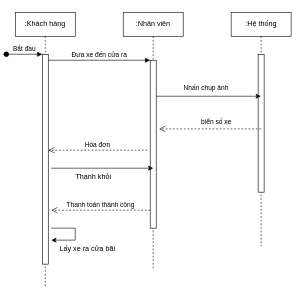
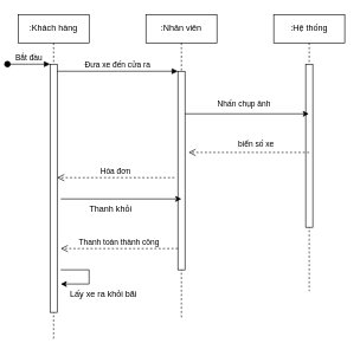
  <mxCell id="0" />
  <mxCell id="1" parent="0" />
  <mxCell id="2" value=":Khách hàng" style="shape=umlLifeline;perimeter=lifelinePerimeter;whiteSpace=wrap;html=1;container=0;dropTarget=0;collapsible=0;recursiveResize=0;outlineConnect=0;portConstraint=eastwest;newEdgeStyle={&quot;edgeStyle&quot;:&quot;elbowEdgeStyle&quot;,&quot;elbow&quot;:&quot;vertical&quot;,&quot;curved&quot;:0,&quot;rounded&quot;:0};" vertex="1" parent="1"><mxGeometry x="20" y="20" width="100" height="460" as="geometry" /></mxCell>
  <mxCell id="3" value="" style="html=1;points=[];perimeter=orthogonalPerimeter;outlineConnect=0;targetShapes=umlLifeline;portConstraint=eastwest;newEdgeStyle={&quot;edgeStyle&quot;:&quot;elbowEdgeStyle&quot;,&quot;elbow&quot;:&quot;vertical&quot;,&quot;curved&quot;:0,&quot;rounded&quot;:0};" vertex="1" parent="2"><mxGeometry x="45" y="70" width="10" height="350" as="geometry" /></mxCell>
  <mxCell id="4" value="Bắt đầu" style="html=1;verticalAlign=bottom;startArrow=oval;endArrow=block;startSize=8;edgeStyle=elbowEdgeStyle;elbow=vertical;curved=0;rounded=0;" edge="1" parent="2" target="3"><mxGeometry relative="1" as="geometry"><mxPoint x="-15" y="70" as="sourcePoint" /></mxGeometry></mxCell>
  <mxCell id="5" value="" style="endArrow=classic;startArrow=classic;html=1;rounded=0;" edge="1" parent="2" source="2" target="3"><mxGeometry width="50" height="50" relative="1" as="geometry"><mxPoint x="360" y="230" as="sourcePoint" /><mxPoint x="410" y="180" as="targetPoint" /></mxGeometry></mxCell>
  <mxCell id="6" value="" style="endArrow=classic;html=1;rounded=0;" edge="1" parent="2" source="2" target="3"><mxGeometry width="50" height="50" relative="1" as="geometry"><mxPoint x="360" y="400" as="sourcePoint" /><mxPoint x="410" y="350" as="targetPoint" /></mxGeometry></mxCell>
  <mxCell id="7" value=":Nhân viên" style="shape=umlLifeline;perimeter=lifelinePerimeter;whiteSpace=wrap;html=1;container=0;dropTarget=0;collapsible=0;recursiveResize=0;outlineConnect=0;portConstraint=eastwest;newEdgeStyle={&quot;edgeStyle&quot;:&quot;elbowEdgeStyle&quot;,&quot;elbow&quot;:&quot;vertical&quot;,&quot;curved&quot;:0,&quot;rounded&quot;:0};" vertex="1" parent="1"><mxGeometry x="200" y="20" width="100" height="430" as="geometry" /></mxCell>
  <mxCell id="8" style="edgeStyle=elbowEdgeStyle;rounded=0;orthogonalLoop=1;jettySize=auto;html=1;elbow=vertical;curved=0;" edge="1" parent="7" source="9" target="7"><mxGeometry relative="1" as="geometry" /></mxCell>
  <mxCell id="9" value="" style="html=1;points=[];perimeter=orthogonalPerimeter;outlineConnect=0;targetShapes=umlLifeline;portConstraint=eastwest;newEdgeStyle={&quot;edgeStyle&quot;:&quot;elbowEdgeStyle&quot;,&quot;elbow&quot;:&quot;vertical&quot;,&quot;curved&quot;:0,&quot;rounded&quot;:0};" vertex="1" parent="7"><mxGeometry x="45" y="80" width="10" height="280" as="geometry" /></mxCell>
  <mxCell id="10" value="Đưa xe đến cửa ra" style="html=1;verticalAlign=bottom;endArrow=block;edgeStyle=elbowEdgeStyle;elbow=horizontal;curved=0;rounded=0;" edge="1" parent="1" source="3" target="9"><mxGeometry relative="1" as="geometry"><mxPoint x="175" y="110" as="sourcePoint" /><Array as="points"><mxPoint x="160" y="100" /></Array></mxGeometry></mxCell>
  <mxCell id="11" value=":Hệ thống" style="shape=umlLifeline;perimeter=lifelinePerimeter;whiteSpace=wrap;html=1;container=0;dropTarget=0;collapsible=0;recursiveResize=0;outlineConnect=0;portConstraint=eastwest;newEdgeStyle={&quot;edgeStyle&quot;:&quot;elbowEdgeStyle&quot;,&quot;elbow&quot;:&quot;vertical&quot;,&quot;curved&quot;:0,&quot;rounded&quot;:0};" vertex="1" parent="1"><mxGeometry x="380" y="20" width="100" height="390" as="geometry" /></mxCell>
  <mxCell id="12" value="" style="html=1;points=[];perimeter=orthogonalPerimeter;outlineConnect=0;targetShapes=umlLifeline;portConstraint=eastwest;newEdgeStyle={&quot;edgeStyle&quot;:&quot;elbowEdgeStyle&quot;,&quot;elbow&quot;:&quot;vertical&quot;,&quot;curved&quot;:0,&quot;rounded&quot;:0};" vertex="1" parent="11"><mxGeometry x="45" y="70" width="10" height="230" as="geometry" /></mxCell>
  <mxCell id="13" style="edgeStyle=elbowEdgeStyle;rounded=0;orthogonalLoop=1;jettySize=auto;html=1;elbow=vertical;curved=0;" edge="1" parent="1" source="9" target="11"><mxGeometry relative="1" as="geometry"><Array as="points"><mxPoint x="370" y="160" /></Array></mxGeometry></mxCell>
  <mxCell id="14" value="Nhấn chụp ảnh" style="edgeLabel;html=1;align=center;verticalAlign=middle;resizable=0;points=[];" vertex="1" connectable="0" parent="13"><mxGeometry x="-0.062" y="2" relative="1" as="geometry"><mxPoint y="-13" as="offset" /></mxGeometry></mxCell>
  <mxCell id="15" value="biển số xe" style="html=1;verticalAlign=bottom;endArrow=open;dashed=1;endSize=8;edgeStyle=elbowEdgeStyle;elbow=vertical;curved=0;rounded=0;" edge="1" parent="1"><mxGeometry x="-0.118" y="-4" relative="1" as="geometry"><mxPoint x="260" y="214.5" as="targetPoint" /><Array as="points"><mxPoint x="355" y="214.5" /></Array><mxPoint x="430" y="214.5" as="sourcePoint" /><mxPoint as="offset" /></mxGeometry></mxCell>
  <mxCell id="16" value="Hóa đơn" style="html=1;verticalAlign=bottom;endArrow=open;dashed=1;endSize=8;edgeStyle=elbowEdgeStyle;elbow=vertical;curved=0;rounded=0;" edge="1" parent="1" target="3"><mxGeometry relative="1" as="geometry"><mxPoint x="80" y="250" as="targetPoint" /><Array as="points"><mxPoint x="175" y="250" /></Array><mxPoint x="240" y="250" as="sourcePoint" /></mxGeometry></mxCell>
  <mxCell id="17" value="" style="endArrow=classic;html=1;rounded=0;entryX=0.5;entryY=0.643;entryDx=0;entryDy=0;entryPerimeter=0;" edge="1" parent="1" target="9"><mxGeometry width="50" height="50" relative="1" as="geometry"><mxPoint x="80" y="280" as="sourcePoint" /><mxPoint x="235" y="280" as="targetPoint" /><Array as="points"><mxPoint x="160" y="280" /></Array></mxGeometry></mxCell>
  <mxCell id="18" value="Thanh khỏi" style="text;html=1;align=center;verticalAlign=middle;resizable=0;points=[];autosize=1;strokeColor=none;fillColor=none;" vertex="1" parent="1"><mxGeometry x="110" y="280" width="80" height="30" as="geometry" /></mxCell>
  <mxCell id="19" value="Thanh toán thành công" style="html=1;verticalAlign=bottom;endArrow=open;dashed=1;endSize=8;edgeStyle=elbowEdgeStyle;elbow=vertical;curved=0;rounded=0;" edge="1" parent="1"><mxGeometry relative="1" as="geometry"><mxPoint x="80" y="350" as="targetPoint" /><Array as="points"><mxPoint x="180" y="350" /></Array><mxPoint x="245" y="350" as="sourcePoint" /></mxGeometry></mxCell>
  <mxCell id="20" value="" style="endArrow=classic;html=1;rounded=0;" edge="1" parent="1"><mxGeometry width="50" height="50" relative="1" as="geometry"><mxPoint x="80" y="380" as="sourcePoint" /><mxPoint x="80" y="400" as="targetPoint" /><Array as="points"><mxPoint x="120" y="380" /><mxPoint x="120" y="400" /></Array></mxGeometry></mxCell>
- <mxCell id="21" value="Lấy xe ra cửa bãi" style="text;html=1;align=center;verticalAlign=middle;resizable=0;points=[];autosize=1;strokeColor=none;fillColor=none;" vertex="1" parent="1"><mxGeometry x="80" y="400" width="120" height="30" as="geometry" /></mxCell>
+ <mxCell id="21" value="Lấy xe ra khỏi bãi" style="text;html=1;align=center;verticalAlign=middle;resizable=0;points=[];autosize=1;strokeColor=none;fillColor=none;" vertex="1" parent="1"><mxGeometry x="80" y="400" width="120" height="30" as="geometry" /></mxCell>
